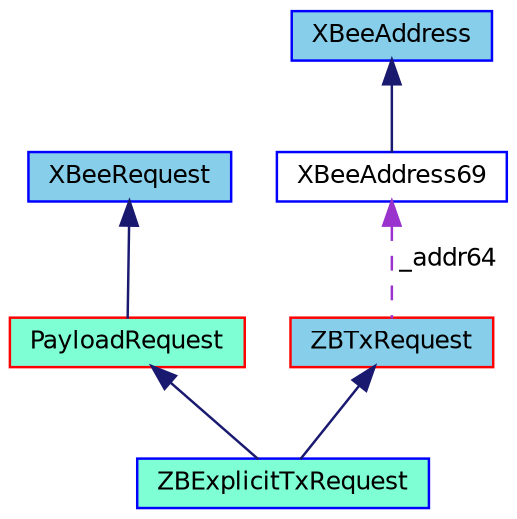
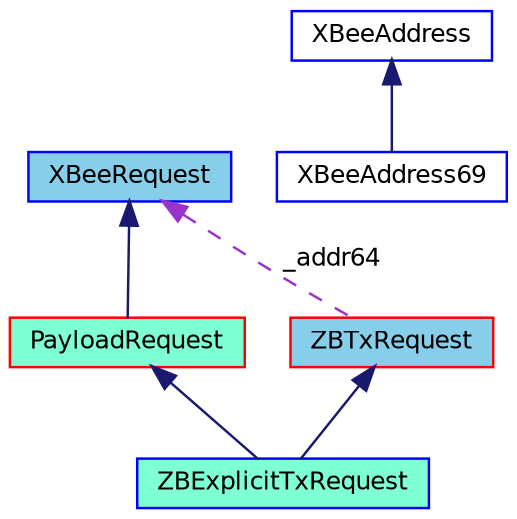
  digraph {
    node [color=blue fillcolor=aquamarine fontname=Helvetica fontsize=10 shape=record style=filled]
    edge [color=midnightblue dir=back fontname=Helvetica fontsize=10 labelfontname=Helvetica labelfontsize=10 style=solid]
    n1 [fontcolor=black height=0.2 label=ZBExplicitTxRequest width=0.4]
    n2 [color=red fillcolor=skyblue height=0.2 label=ZBTxRequest width=0.4]
    n3 [color=red height=0.2 label=PayloadRequest width=0.4]
    n4 [fillcolor=skyblue height=0.2 label=XBeeRequest width=0.4]
    n5 [fillcolor=white height=0.2 label=XBeeAddress69 width=0.4]
-   n6 [fillcolor=skyblue height=0.2 label=XBeeAddress width=0.4]
+   n6 [fillcolor=white height=0.2 label=XBeeAddress width=0.4]
    n2 -> n1
    n3 -> n1
    n4 -> n3
-   n5 -> n2 [color=darkorchid3 label=" _addr64" style=dashed]
+   n4 -> n2 [color=darkorchid3 label=" _addr64" style=dashed]
    n6 -> n5
  }
